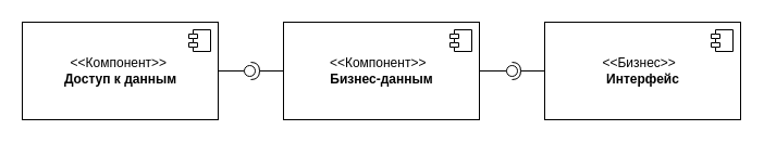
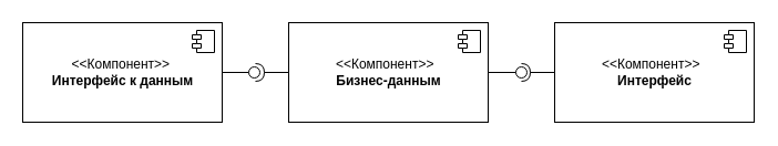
  <mxCell id="0" />
  <mxCell id="1" parent="0" />
  <mxCell id="2" value="&amp;lt;&amp;lt;Компонент&amp;gt;&amp;gt;&amp;nbsp;&amp;nbsp;&lt;br&gt;&lt;b&gt;Бизнес-данным&lt;/b&gt;" style="html=1;dropTarget=0;" vertex="1" parent="1"><mxGeometry x="260" y="20" width="180" height="90" as="geometry" /></mxCell>
  <mxCell id="3" value="" style="shape=module;jettyWidth=8;jettyHeight=4;" vertex="1" parent="2"><mxGeometry x="1" width="20" height="20" relative="1" as="geometry"><mxPoint x="-27" y="7" as="offset" /></mxGeometry></mxCell>
- <mxCell id="4" value="&amp;lt;&amp;lt;Бизнес&amp;gt;&amp;gt;&amp;nbsp;&amp;nbsp;&lt;br&gt;&lt;b&gt;Интерфейс&lt;/b&gt;" style="html=1;dropTarget=0;" vertex="1" parent="1"><mxGeometry x="500" y="20" width="180" height="90" as="geometry" /></mxCell>
+ <mxCell id="4" value="&amp;lt;&amp;lt;Компонент&amp;gt;&amp;gt;&amp;nbsp;&amp;nbsp;&lt;br&gt;&lt;b&gt;Интерфейс&lt;/b&gt;" style="html=1;dropTarget=0;" vertex="1" parent="1"><mxGeometry x="500" y="20" width="180" height="90" as="geometry" /></mxCell>
  <mxCell id="5" value="" style="shape=module;jettyWidth=8;jettyHeight=4;" vertex="1" parent="4"><mxGeometry x="1" width="20" height="20" relative="1" as="geometry"><mxPoint x="-27" y="7" as="offset" /></mxGeometry></mxCell>
- <mxCell id="6" value="&amp;lt;&amp;lt;Компонент&amp;gt;&amp;gt;&amp;nbsp;&lt;br&gt;&lt;b&gt;Доступ к данным&lt;/b&gt;" style="html=1;dropTarget=0;" vertex="1" parent="1"><mxGeometry x="20" y="20" width="180" height="90" as="geometry" /></mxCell>
+ <mxCell id="6" value="&amp;lt;&amp;lt;Компонент&amp;gt;&amp;gt;&amp;nbsp;&lt;br&gt;&lt;b&gt;Интерфейс к данным&lt;/b&gt;" style="html=1;dropTarget=0;" vertex="1" parent="1"><mxGeometry x="20" y="20" width="180" height="90" as="geometry" /></mxCell>
  <mxCell id="7" value="" style="shape=module;jettyWidth=8;jettyHeight=4;" vertex="1" parent="6"><mxGeometry x="1" width="20" height="20" relative="1" as="geometry"><mxPoint x="-27" y="7" as="offset" /></mxGeometry></mxCell>
  <mxCell id="8" value="" style="rounded=0;orthogonalLoop=1;jettySize=auto;html=1;endArrow=none;endFill=0;sketch=0;sourcePerimeterSpacing=0;targetPerimeterSpacing=0;exitX=1;exitY=0.5;exitDx=0;exitDy=0;" edge="1" parent="1" source="6" target="10"><mxGeometry relative="1" as="geometry"><mxPoint x="210" y="65" as="sourcePoint" /></mxGeometry></mxCell>
  <mxCell id="9" value="" style="rounded=0;orthogonalLoop=1;jettySize=auto;html=1;endArrow=halfCircle;endFill=0;endSize=6;strokeWidth=1;sketch=0;exitX=0;exitY=0.5;exitDx=0;exitDy=0;" edge="1" parent="1" source="2"><mxGeometry relative="1" as="geometry"><mxPoint x="250" y="65" as="sourcePoint" /><mxPoint x="230" y="65" as="targetPoint" /></mxGeometry></mxCell>
  <mxCell id="10" value="" style="ellipse;whiteSpace=wrap;html=1;align=center;aspect=fixed;resizable=0;points=[];outlineConnect=0;sketch=0;" vertex="1" parent="1"><mxGeometry x="224" y="60" width="10" height="10" as="geometry" /></mxCell>
  <mxCell id="11" value="" style="rounded=0;orthogonalLoop=1;jettySize=auto;html=1;endArrow=none;endFill=0;sketch=0;sourcePerimeterSpacing=0;targetPerimeterSpacing=0;exitX=1;exitY=0.5;exitDx=0;exitDy=0;" edge="1" parent="1" source="2" target="13"><mxGeometry relative="1" as="geometry"><mxPoint x="470" y="-5" as="sourcePoint" /></mxGeometry></mxCell>
  <mxCell id="12" value="" style="rounded=0;orthogonalLoop=1;jettySize=auto;html=1;endArrow=halfCircle;endFill=0;endSize=6;strokeWidth=1;sketch=0;exitX=0;exitY=0.5;exitDx=0;exitDy=0;" edge="1" parent="1" source="4"><mxGeometry relative="1" as="geometry"><mxPoint x="510" y="-5" as="sourcePoint" /><mxPoint x="470" y="65" as="targetPoint" /></mxGeometry></mxCell>
  <mxCell id="13" value="" style="ellipse;whiteSpace=wrap;html=1;align=center;aspect=fixed;resizable=0;points=[];outlineConnect=0;sketch=0;" vertex="1" parent="1"><mxGeometry x="465" y="60" width="10" height="10" as="geometry" /></mxCell>
